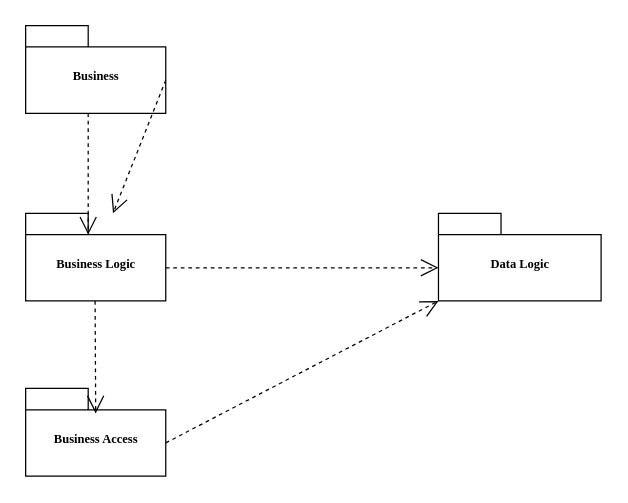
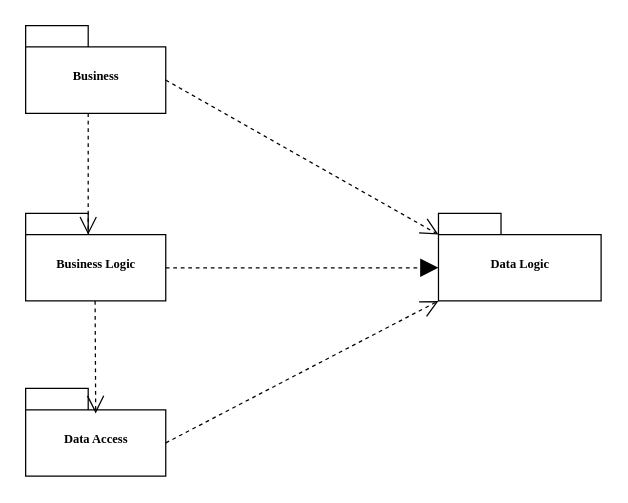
  <mxCell id="0" />
  <mxCell id="1" parent="0" />
  <mxCell id="2" value="Business" style="shape=folder;fontStyle=1;spacingTop=10;tabWidth=50;tabHeight=17;tabPosition=left;html=1;rounded=0;shadow=0;comic=0;labelBackgroundColor=none;strokeColor=#000000;strokeWidth=1;fillColor=#ffffff;fontFamily=Verdana;fontSize=10;fontColor=#000000;align=center;" parent="1" vertex="1"><mxGeometry x="20" y="20" width="112" height="70" as="geometry" /></mxCell>
  <mxCell id="3" value="Business Logic" style="shape=folder;fontStyle=1;spacingTop=10;tabWidth=50;tabHeight=17;tabPosition=left;html=1;rounded=0;shadow=0;comic=0;labelBackgroundColor=none;strokeWidth=1;fontFamily=Verdana;fontSize=10;align=center;" parent="1" vertex="1"><mxGeometry x="20" y="170" width="112" height="70" as="geometry" /></mxCell>
- <mxCell id="4" value="Business Access" style="shape=folder;fontStyle=1;spacingTop=10;tabWidth=50;tabHeight=17;tabPosition=left;html=1;rounded=0;shadow=0;comic=0;labelBackgroundColor=none;strokeWidth=1;fontFamily=Verdana;fontSize=10;align=center;" parent="1" vertex="1"><mxGeometry x="20" y="310" width="112" height="70" as="geometry" /></mxCell>
+ <mxCell id="4" value="Data Access" style="shape=folder;fontStyle=1;spacingTop=10;tabWidth=50;tabHeight=17;tabPosition=left;html=1;rounded=0;shadow=0;comic=0;labelBackgroundColor=none;strokeWidth=1;fontFamily=Verdana;fontSize=10;align=center;" parent="1" vertex="1"><mxGeometry x="20" y="310" width="112" height="70" as="geometry" /></mxCell>
  <mxCell id="5" value="" style="group" parent="1" vertex="1" connectable="0"><mxGeometry x="350" y="169.999" width="130" height="70" as="geometry" /></mxCell>
  <mxCell id="6" value="Data Logic" style="shape=folder;fontStyle=1;spacingTop=10;tabWidth=50;tabHeight=17;tabPosition=left;html=1;rounded=0;shadow=0;comic=0;labelBackgroundColor=none;strokeWidth=1;fontFamily=Verdana;fontSize=10;align=center;" parent="5" vertex="1"><mxGeometry width="130" height="70" as="geometry" /></mxCell>
  <mxCell id="7" value="" style="endArrow=open;endSize=12;dashed=1;html=1;rounded=0;entryX=0;entryY=0;entryDx=50;entryDy=17;entryPerimeter=0;" edge="1" parent="1" target="3"><mxGeometry width="160" relative="1" as="geometry"><mxPoint x="70" y="90" as="sourcePoint" /><mxPoint x="210" y="130" as="targetPoint" /></mxGeometry></mxCell>
  <mxCell id="8" value="" style="endArrow=open;endSize=12;dashed=1;html=1;rounded=0;" edge="1" parent="1"><mxGeometry width="160" relative="1" as="geometry"><mxPoint x="75.52" y="240" as="sourcePoint" /><mxPoint x="76" y="330" as="targetPoint" /></mxGeometry></mxCell>
- <mxCell id="9" value="" style="endArrow=open;endSize=12;dashed=1;html=1;rounded=0;exitX=0;exitY=0;exitDx=112;exitDy=43.5;exitPerimeter=0;" edge="1" parent="1" source="2" target="3"><mxGeometry width="160" relative="1" as="geometry"><mxPoint x="90" y="110" as="sourcePoint" /><mxPoint x="90" y="207" as="targetPoint" /></mxGeometry></mxCell>
- <mxCell id="10" value="" style="endArrow=open;endSize=12;dashed=1;html=1;rounded=0;entryX=0;entryY=0;entryDx=0;entryDy=43.5;entryPerimeter=0;exitX=0;exitY=0;exitDx=112;exitDy=43.5;exitPerimeter=0;" edge="1" parent="1" source="3" target="6"><mxGeometry width="160" relative="1" as="geometry"><mxPoint x="100" y="120" as="sourcePoint" /><mxPoint x="100" y="217" as="targetPoint" /></mxGeometry></mxCell>
+ <mxCell id="9" value="" style="endArrow=open;endSize=12;dashed=1;html=1;rounded=0;entryX=0;entryY=0;entryDx=0;entryDy=17;entryPerimeter=0;exitX=0;exitY=0;exitDx=112;exitDy=43.5;exitPerimeter=0;" edge="1" parent="1" source="2" target="6"><mxGeometry width="160" relative="1" as="geometry"><mxPoint x="90" y="110" as="sourcePoint" /><mxPoint x="90" y="207" as="targetPoint" /></mxGeometry></mxCell>
+ <mxCell id="10" value="" style="endArrow=block;endSize=12;dashed=1;html=1;rounded=0;entryX=0;entryY=0;entryDx=0;entryDy=43.5;entryPerimeter=0;exitX=0;exitY=0;exitDx=112;exitDy=43.5;exitPerimeter=0;" edge="1" parent="1" source="3" target="6"><mxGeometry width="160" relative="1" as="geometry"><mxPoint x="100" y="120" as="sourcePoint" /><mxPoint x="100" y="217" as="targetPoint" /></mxGeometry></mxCell>
  <mxCell id="11" value="" style="endArrow=open;endSize=12;dashed=1;html=1;rounded=0;exitX=0;exitY=0;exitDx=112;exitDy=43.5;exitPerimeter=0;" edge="1" parent="1" source="4"><mxGeometry width="160" relative="1" as="geometry"><mxPoint x="110" y="130" as="sourcePoint" /><mxPoint x="350" y="240" as="targetPoint" /></mxGeometry></mxCell>
